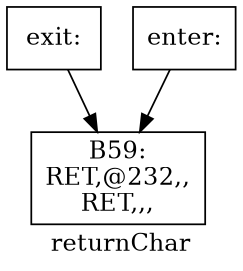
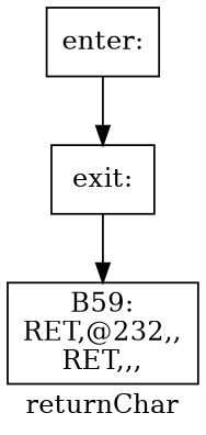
  digraph {
    label=returnChar
    node [shape=box]
    n1 [label="B59:\nRET,@232,,\nRET,,,\n"]
    n2 [label="exit:\n"]
    n3 [label="enter:\n"]
    n2 -> n1
-   n3 -> n1
+   n3 -> n2
  }
